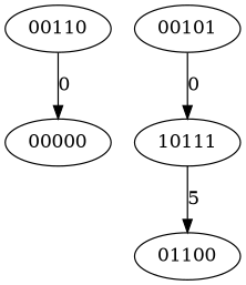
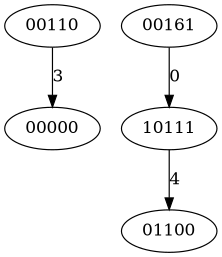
  digraph {
    n1 [label=00000]
-   n2 [label=00101]
+   n2 [label=00161]
    n3 [label=10111]
    n4 [label=01100]
    n5 [label=00110]
    n2 -> n3 [label=0]
-   n3 -> n4 [label=5]
-   n5 -> n1 [label=0]
+   n3 -> n4 [label=4]
+   n5 -> n1 [label=3]
  }
